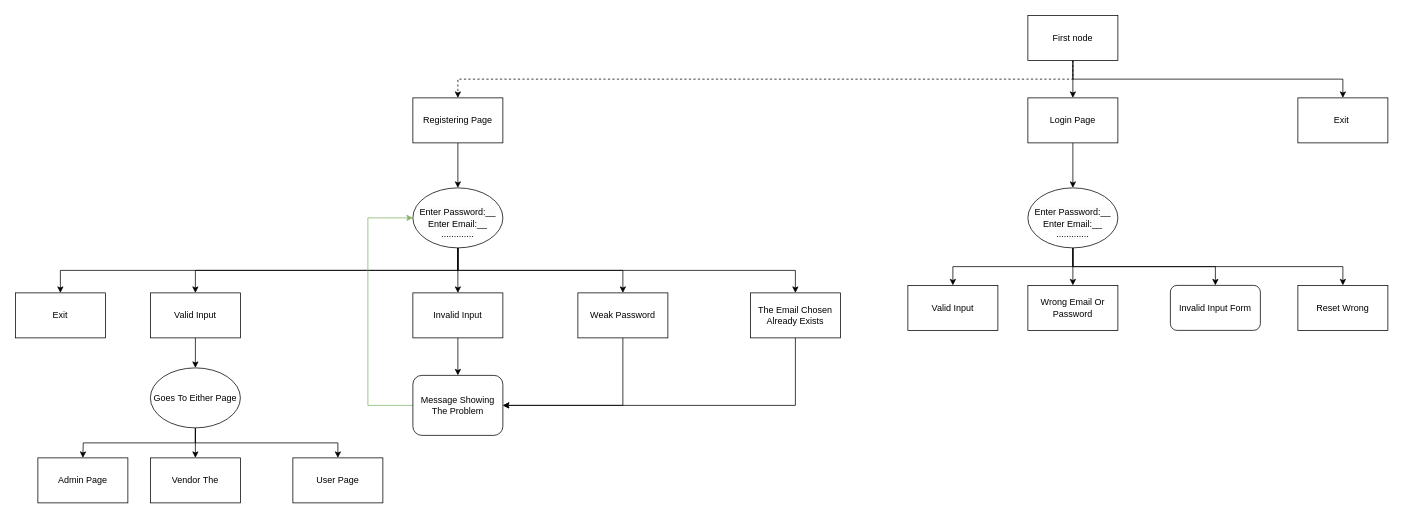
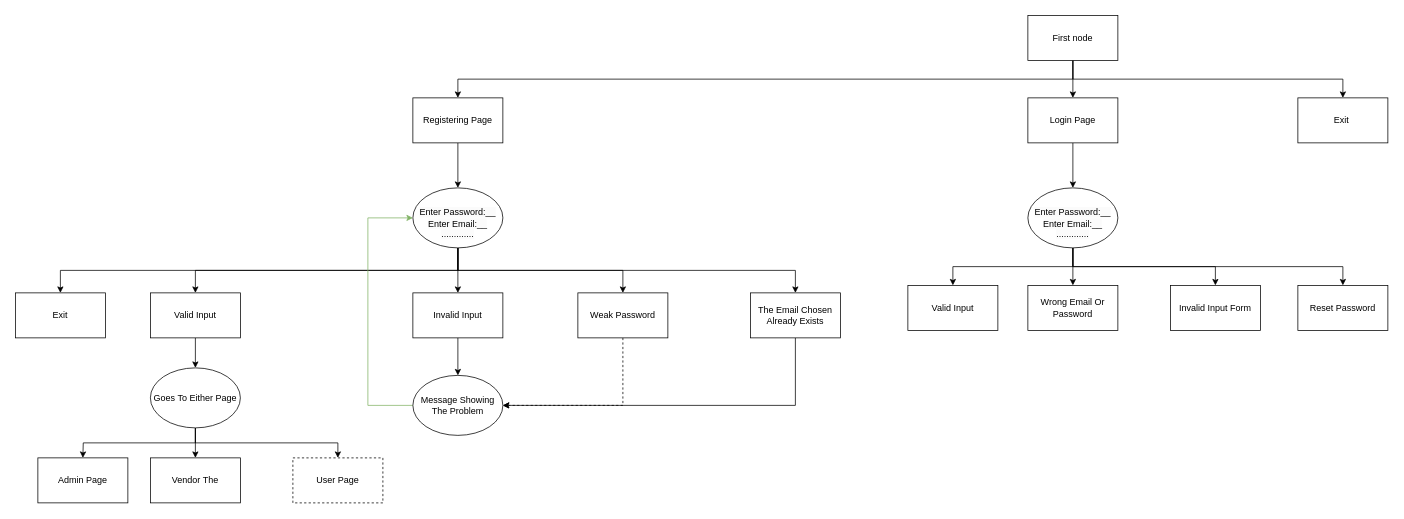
  <mxCell id="0" />
  <mxCell id="1" parent="0" />
  <mxCell id="2" style="edgeStyle=orthogonalEdgeStyle;rounded=0;orthogonalLoop=1;jettySize=auto;html=1;exitX=0.5;exitY=1;exitDx=0;exitDy=0;entryX=0.5;entryY=0;entryDx=0;entryDy=0;" edge="1" parent="1" source="5" target="9"><mxGeometry relative="1" as="geometry" /></mxCell>
- <mxCell id="3" style="edgeStyle=orthogonalEdgeStyle;rounded=0;orthogonalLoop=1;jettySize=auto;html=1;exitX=0.5;exitY=1;exitDx=0;exitDy=0;entryX=0.5;entryY=0;entryDx=0;entryDy=0;dashed=1;" edge="1" parent="1" source="5" target="7"><mxGeometry relative="1" as="geometry" /></mxCell>
+ <mxCell id="3" style="edgeStyle=orthogonalEdgeStyle;rounded=0;orthogonalLoop=1;jettySize=auto;html=1;exitX=0.5;exitY=1;exitDx=0;exitDy=0;entryX=0.5;entryY=0;entryDx=0;entryDy=0;" edge="1" parent="1" source="5" target="7"><mxGeometry relative="1" as="geometry" /></mxCell>
  <mxCell id="4" style="edgeStyle=orthogonalEdgeStyle;rounded=0;orthogonalLoop=1;jettySize=auto;html=1;exitX=0.5;exitY=1;exitDx=0;exitDy=0;entryX=0.5;entryY=0;entryDx=0;entryDy=0;" edge="1" parent="1" source="5" target="10"><mxGeometry relative="1" as="geometry" /></mxCell>
  <mxCell id="5" value="First node" style="rounded=0;whiteSpace=wrap;html=1;" vertex="1" parent="1"><mxGeometry x="1370" y="20" width="120" height="60" as="geometry" /></mxCell>
  <mxCell id="6" style="edgeStyle=orthogonalEdgeStyle;rounded=0;orthogonalLoop=1;jettySize=auto;html=1;exitX=0.5;exitY=1;exitDx=0;exitDy=0;entryX=0.5;entryY=0;entryDx=0;entryDy=0;" edge="1" parent="1" source="7" target="31"><mxGeometry relative="1" as="geometry" /></mxCell>
  <mxCell id="7" value="Registering Page" style="rounded=0;whiteSpace=wrap;html=1;" vertex="1" parent="1"><mxGeometry x="550" y="130" width="120" height="60" as="geometry" /></mxCell>
  <mxCell id="8" style="edgeStyle=orthogonalEdgeStyle;rounded=0;orthogonalLoop=1;jettySize=auto;html=1;exitX=0.5;exitY=1;exitDx=0;exitDy=0;entryX=0.5;entryY=0;entryDx=0;entryDy=0;" edge="1" parent="1" source="9" target="38"><mxGeometry relative="1" as="geometry" /></mxCell>
  <mxCell id="9" value="Login&amp;nbsp;Page" style="rounded=0;whiteSpace=wrap;html=1;" vertex="1" parent="1"><mxGeometry x="1370" y="130" width="120" height="60" as="geometry" /></mxCell>
  <mxCell id="10" value="Exit&amp;nbsp;" style="rounded=0;whiteSpace=wrap;html=1;" vertex="1" parent="1"><mxGeometry x="1730" y="130" width="120" height="60" as="geometry" /></mxCell>
  <mxCell id="11" style="edgeStyle=orthogonalEdgeStyle;rounded=0;orthogonalLoop=1;jettySize=auto;html=1;exitX=0.5;exitY=1;exitDx=0;exitDy=0;entryX=0.5;entryY=0;entryDx=0;entryDy=0;" edge="1" parent="1" source="12" target="18"><mxGeometry relative="1" as="geometry" /></mxCell>
  <mxCell id="12" value="Valid Input" style="rounded=0;whiteSpace=wrap;html=1;" vertex="1" parent="1"><mxGeometry x="200" y="390" width="120" height="60" as="geometry" /></mxCell>
  <mxCell id="13" style="edgeStyle=orthogonalEdgeStyle;rounded=0;orthogonalLoop=1;jettySize=auto;html=1;exitX=0.5;exitY=1;exitDx=0;exitDy=0;entryX=0.5;entryY=0;entryDx=0;entryDy=0;" edge="1" parent="1" source="14" target="33"><mxGeometry relative="1" as="geometry" /></mxCell>
  <mxCell id="14" value="Invalid Input" style="rounded=0;whiteSpace=wrap;html=1;" vertex="1" parent="1"><mxGeometry x="550" y="390" width="120" height="60" as="geometry" /></mxCell>
  <mxCell id="15" style="edgeStyle=orthogonalEdgeStyle;rounded=0;orthogonalLoop=1;jettySize=auto;html=1;exitX=0.5;exitY=1;exitDx=0;exitDy=0;entryX=0.5;entryY=0;entryDx=0;entryDy=0;" edge="1" parent="1" source="18"><mxGeometry relative="1" as="geometry"><mxPoint x="110" y="610" as="targetPoint" /></mxGeometry></mxCell>
  <mxCell id="16" style="edgeStyle=orthogonalEdgeStyle;rounded=0;orthogonalLoop=1;jettySize=auto;html=1;exitX=0.5;exitY=1;exitDx=0;exitDy=0;entryX=0.5;entryY=0;entryDx=0;entryDy=0;" edge="1" parent="1" source="18" target="20"><mxGeometry relative="1" as="geometry" /></mxCell>
  <mxCell id="17" style="edgeStyle=orthogonalEdgeStyle;rounded=0;orthogonalLoop=1;jettySize=auto;html=1;exitX=0.5;exitY=1;exitDx=0;exitDy=0;entryX=0.5;entryY=0;entryDx=0;entryDy=0;" edge="1" parent="1" source="18" target="21"><mxGeometry relative="1" as="geometry" /></mxCell>
  <mxCell id="18" value="Goes To Either Page" style="ellipse;whiteSpace=wrap;html=1;" vertex="1" parent="1"><mxGeometry x="200" y="490" width="120" height="80" as="geometry" /></mxCell>
  <mxCell id="19" value="Admin Page" style="rounded=0;whiteSpace=wrap;html=1;" vertex="1" parent="1"><mxGeometry x="50" y="610" width="120" height="60" as="geometry" /></mxCell>
  <mxCell id="20" value="Vendor The" style="rounded=0;whiteSpace=wrap;html=1;" vertex="1" parent="1"><mxGeometry x="200" y="610" width="120" height="60" as="geometry" /></mxCell>
- <mxCell id="21" value="User Page" style="rounded=0;whiteSpace=wrap;html=1;" vertex="1" parent="1"><mxGeometry x="390" y="610" width="120" height="60" as="geometry" /></mxCell>
- <mxCell id="22" style="edgeStyle=orthogonalEdgeStyle;rounded=0;orthogonalLoop=1;jettySize=auto;html=1;exitX=0.5;exitY=1;exitDx=0;exitDy=0;entryX=1;entryY=0.5;entryDx=0;entryDy=0;" edge="1" parent="1" source="23" target="33"><mxGeometry relative="1" as="geometry" /></mxCell>
+ <mxCell id="21" value="User Page" style="rounded=0;whiteSpace=wrap;html=1;dashed=1;" vertex="1" parent="1"><mxGeometry x="390" y="610" width="120" height="60" as="geometry" /></mxCell>
+ <mxCell id="22" style="edgeStyle=orthogonalEdgeStyle;rounded=0;orthogonalLoop=1;jettySize=auto;html=1;exitX=0.5;exitY=1;exitDx=0;exitDy=0;entryX=1;entryY=0.5;entryDx=0;entryDy=0;dashed=1;" edge="1" parent="1" source="23" target="33"><mxGeometry relative="1" as="geometry" /></mxCell>
  <mxCell id="23" value="Weak Password" style="rounded=0;whiteSpace=wrap;html=1;" vertex="1" parent="1"><mxGeometry x="770" y="390" width="120" height="60" as="geometry" /></mxCell>
  <mxCell id="24" style="edgeStyle=orthogonalEdgeStyle;rounded=0;orthogonalLoop=1;jettySize=auto;html=1;exitX=0.5;exitY=1;exitDx=0;exitDy=0;entryX=1;entryY=0.5;entryDx=0;entryDy=0;" edge="1" parent="1" source="25" target="33"><mxGeometry relative="1" as="geometry" /></mxCell>
  <mxCell id="25" value="The Email Chosen Already Exists" style="rounded=0;whiteSpace=wrap;html=1;" vertex="1" parent="1"><mxGeometry x="1000" y="390" width="120" height="60" as="geometry" /></mxCell>
  <mxCell id="26" style="edgeStyle=orthogonalEdgeStyle;rounded=0;orthogonalLoop=1;jettySize=auto;html=1;exitX=0.5;exitY=1;exitDx=0;exitDy=0;entryX=0.5;entryY=0;entryDx=0;entryDy=0;" edge="1" parent="1" source="31" target="12"><mxGeometry relative="1" as="geometry" /></mxCell>
  <mxCell id="27" style="edgeStyle=orthogonalEdgeStyle;rounded=0;orthogonalLoop=1;jettySize=auto;html=1;exitX=0.5;exitY=1;exitDx=0;exitDy=0;entryX=0.5;entryY=0;entryDx=0;entryDy=0;" edge="1" parent="1" source="31" target="14"><mxGeometry relative="1" as="geometry" /></mxCell>
  <mxCell id="28" style="edgeStyle=orthogonalEdgeStyle;rounded=0;orthogonalLoop=1;jettySize=auto;html=1;exitX=0.5;exitY=1;exitDx=0;exitDy=0;entryX=0.5;entryY=0;entryDx=0;entryDy=0;" edge="1" parent="1" source="31" target="23"><mxGeometry relative="1" as="geometry" /></mxCell>
  <mxCell id="29" style="edgeStyle=orthogonalEdgeStyle;rounded=0;orthogonalLoop=1;jettySize=auto;html=1;exitX=0.5;exitY=1;exitDx=0;exitDy=0;entryX=0.5;entryY=0;entryDx=0;entryDy=0;" edge="1" parent="1" source="31" target="25"><mxGeometry relative="1" as="geometry" /></mxCell>
  <mxCell id="30" style="edgeStyle=orthogonalEdgeStyle;rounded=0;orthogonalLoop=1;jettySize=auto;html=1;exitX=0.5;exitY=1;exitDx=0;exitDy=0;" edge="1" parent="1" source="31" target="42"><mxGeometry relative="1" as="geometry" /></mxCell>
  <mxCell id="31" value="&lt;br&gt;&lt;span style=&quot;color: rgb(0, 0, 0); font-family: Helvetica; font-size: 12px; font-style: normal; font-variant-ligatures: normal; font-variant-caps: normal; font-weight: 400; letter-spacing: normal; orphans: 2; text-align: center; text-indent: 0px; text-transform: none; widows: 2; word-spacing: 0px; -webkit-text-stroke-width: 0px; background-color: rgb(251, 251, 251); text-decoration-thickness: initial; text-decoration-style: initial; text-decoration-color: initial; float: none; display: inline !important;&quot;&gt;Enter Password:__&lt;/span&gt;&lt;br style=&quot;border-color: var(--border-color); color: rgb(0, 0, 0); font-family: Helvetica; font-size: 12px; font-style: normal; font-variant-ligatures: normal; font-variant-caps: normal; font-weight: 400; letter-spacing: normal; orphans: 2; text-align: center; text-indent: 0px; text-transform: none; widows: 2; word-spacing: 0px; -webkit-text-stroke-width: 0px; background-color: rgb(251, 251, 251); text-decoration-thickness: initial; text-decoration-style: initial; text-decoration-color: initial;&quot;&gt;&lt;span style=&quot;color: rgb(0, 0, 0); font-family: Helvetica; font-size: 12px; font-style: normal; font-variant-ligatures: normal; font-variant-caps: normal; font-weight: 400; letter-spacing: normal; orphans: 2; text-align: center; text-indent: 0px; text-transform: none; widows: 2; word-spacing: 0px; -webkit-text-stroke-width: 0px; background-color: rgb(251, 251, 251); text-decoration-thickness: initial; text-decoration-style: initial; text-decoration-color: initial; float: none; display: inline !important;&quot;&gt;Enter Email:__&lt;/span&gt;&lt;br style=&quot;border-color: var(--border-color); color: rgb(0, 0, 0); font-family: Helvetica; font-size: 12px; font-style: normal; font-variant-ligatures: normal; font-variant-caps: normal; font-weight: 400; letter-spacing: normal; orphans: 2; text-align: center; text-indent: 0px; text-transform: none; widows: 2; word-spacing: 0px; -webkit-text-stroke-width: 0px; background-color: rgb(251, 251, 251); text-decoration-thickness: initial; text-decoration-style: initial; text-decoration-color: initial;&quot;&gt;&lt;span style=&quot;color: rgb(0, 0, 0); font-family: Helvetica; font-size: 12px; font-style: normal; font-variant-ligatures: normal; font-variant-caps: normal; font-weight: 400; letter-spacing: normal; orphans: 2; text-align: center; text-indent: 0px; text-transform: none; widows: 2; word-spacing: 0px; -webkit-text-stroke-width: 0px; background-color: rgb(251, 251, 251); text-decoration-thickness: initial; text-decoration-style: initial; text-decoration-color: initial; float: none; display: inline !important;&quot;&gt;.............&lt;/span&gt;" style="ellipse;whiteSpace=wrap;html=1;" vertex="1" parent="1"><mxGeometry x="550" y="250" width="120" height="80" as="geometry" /></mxCell>
  <mxCell id="32" style="edgeStyle=orthogonalEdgeStyle;rounded=0;orthogonalLoop=1;jettySize=auto;html=1;exitX=0;exitY=0.5;exitDx=0;exitDy=0;entryX=0;entryY=0.5;entryDx=0;entryDy=0;fillColor=#d5e8d4;strokeColor=#82b366;" edge="1" parent="1" source="33" target="31"><mxGeometry relative="1" as="geometry"><Array as="points"><mxPoint x="490" y="540" /><mxPoint x="490" y="290" /></Array></mxGeometry></mxCell>
- <mxCell id="33" value="Message Showing The Problem" style="whiteSpace=wrap;html=1;rounded=1;" vertex="1" parent="1"><mxGeometry x="550" y="500" width="120" height="80" as="geometry" /></mxCell>
+ <mxCell id="33" value="Message Showing The Problem" style="ellipse;whiteSpace=wrap;html=1;" vertex="1" parent="1"><mxGeometry x="550" y="500" width="120" height="80" as="geometry" /></mxCell>
  <mxCell id="34" style="edgeStyle=orthogonalEdgeStyle;rounded=0;orthogonalLoop=1;jettySize=auto;html=1;exitX=0.5;exitY=1;exitDx=0;exitDy=0;entryX=0.5;entryY=0;entryDx=0;entryDy=0;" edge="1" parent="1" source="38" target="39"><mxGeometry relative="1" as="geometry" /></mxCell>
  <mxCell id="35" style="edgeStyle=orthogonalEdgeStyle;rounded=0;orthogonalLoop=1;jettySize=auto;html=1;exitX=0.5;exitY=1;exitDx=0;exitDy=0;entryX=0.5;entryY=0;entryDx=0;entryDy=0;" edge="1" parent="1" source="38" target="40"><mxGeometry relative="1" as="geometry" /></mxCell>
  <mxCell id="36" style="edgeStyle=orthogonalEdgeStyle;rounded=0;orthogonalLoop=1;jettySize=auto;html=1;exitX=0.5;exitY=1;exitDx=0;exitDy=0;entryX=0.5;entryY=0;entryDx=0;entryDy=0;" edge="1" parent="1" source="38" target="41"><mxGeometry relative="1" as="geometry" /></mxCell>
  <mxCell id="37" style="edgeStyle=orthogonalEdgeStyle;rounded=0;orthogonalLoop=1;jettySize=auto;html=1;exitX=0.5;exitY=1;exitDx=0;exitDy=0;entryX=0.5;entryY=0;entryDx=0;entryDy=0;" edge="1" parent="1" source="38" target="43"><mxGeometry relative="1" as="geometry" /></mxCell>
  <mxCell id="38" value="&lt;br&gt;&lt;span style=&quot;color: rgb(0, 0, 0); font-family: Helvetica; font-size: 12px; font-style: normal; font-variant-ligatures: normal; font-variant-caps: normal; font-weight: 400; letter-spacing: normal; orphans: 2; text-align: center; text-indent: 0px; text-transform: none; widows: 2; word-spacing: 0px; -webkit-text-stroke-width: 0px; background-color: rgb(251, 251, 251); text-decoration-thickness: initial; text-decoration-style: initial; text-decoration-color: initial; float: none; display: inline !important;&quot;&gt;Enter Password:__&lt;/span&gt;&lt;br style=&quot;border-color: var(--border-color); color: rgb(0, 0, 0); font-family: Helvetica; font-size: 12px; font-style: normal; font-variant-ligatures: normal; font-variant-caps: normal; font-weight: 400; letter-spacing: normal; orphans: 2; text-align: center; text-indent: 0px; text-transform: none; widows: 2; word-spacing: 0px; -webkit-text-stroke-width: 0px; background-color: rgb(251, 251, 251); text-decoration-thickness: initial; text-decoration-style: initial; text-decoration-color: initial;&quot;&gt;&lt;span style=&quot;color: rgb(0, 0, 0); font-family: Helvetica; font-size: 12px; font-style: normal; font-variant-ligatures: normal; font-variant-caps: normal; font-weight: 400; letter-spacing: normal; orphans: 2; text-align: center; text-indent: 0px; text-transform: none; widows: 2; word-spacing: 0px; -webkit-text-stroke-width: 0px; background-color: rgb(251, 251, 251); text-decoration-thickness: initial; text-decoration-style: initial; text-decoration-color: initial; float: none; display: inline !important;&quot;&gt;Enter Email:__&lt;/span&gt;&lt;br style=&quot;border-color: var(--border-color); color: rgb(0, 0, 0); font-family: Helvetica; font-size: 12px; font-style: normal; font-variant-ligatures: normal; font-variant-caps: normal; font-weight: 400; letter-spacing: normal; orphans: 2; text-align: center; text-indent: 0px; text-transform: none; widows: 2; word-spacing: 0px; -webkit-text-stroke-width: 0px; background-color: rgb(251, 251, 251); text-decoration-thickness: initial; text-decoration-style: initial; text-decoration-color: initial;&quot;&gt;&lt;span style=&quot;color: rgb(0, 0, 0); font-family: Helvetica; font-size: 12px; font-style: normal; font-variant-ligatures: normal; font-variant-caps: normal; font-weight: 400; letter-spacing: normal; orphans: 2; text-align: center; text-indent: 0px; text-transform: none; widows: 2; word-spacing: 0px; -webkit-text-stroke-width: 0px; background-color: rgb(251, 251, 251); text-decoration-thickness: initial; text-decoration-style: initial; text-decoration-color: initial; float: none; display: inline !important;&quot;&gt;.............&lt;/span&gt;" style="ellipse;whiteSpace=wrap;html=1;" vertex="1" parent="1"><mxGeometry x="1370" y="250" width="120" height="80" as="geometry" /></mxCell>
  <mxCell id="39" value="Wrong Email Or Password" style="rounded=0;whiteSpace=wrap;html=1;" vertex="1" parent="1"><mxGeometry x="1370" y="380" width="120" height="60" as="geometry" /></mxCell>
- <mxCell id="40" value="Invalid Input Form" style="whiteSpace=wrap;html=1;rounded=1;" vertex="1" parent="1"><mxGeometry x="1560" y="380" width="120" height="60" as="geometry" /></mxCell>
- <mxCell id="41" value="Reset Wrong" style="rounded=0;whiteSpace=wrap;html=1;" vertex="1" parent="1"><mxGeometry x="1730" y="380" width="120" height="60" as="geometry" /></mxCell>
+ <mxCell id="40" value="Invalid Input Form" style="rounded=0;whiteSpace=wrap;html=1;" vertex="1" parent="1"><mxGeometry x="1560" y="380" width="120" height="60" as="geometry" /></mxCell>
+ <mxCell id="41" value="Reset Password" style="rounded=0;whiteSpace=wrap;html=1;" vertex="1" parent="1"><mxGeometry x="1730" y="380" width="120" height="60" as="geometry" /></mxCell>
  <mxCell id="42" value="Exit" style="rounded=0;whiteSpace=wrap;html=1;" vertex="1" parent="1"><mxGeometry x="20" y="390" width="120" height="60" as="geometry" /></mxCell>
  <mxCell id="43" value="Valid Input" style="rounded=0;whiteSpace=wrap;html=1;" vertex="1" parent="1"><mxGeometry x="1210" y="380" width="120" height="60" as="geometry" /></mxCell>
